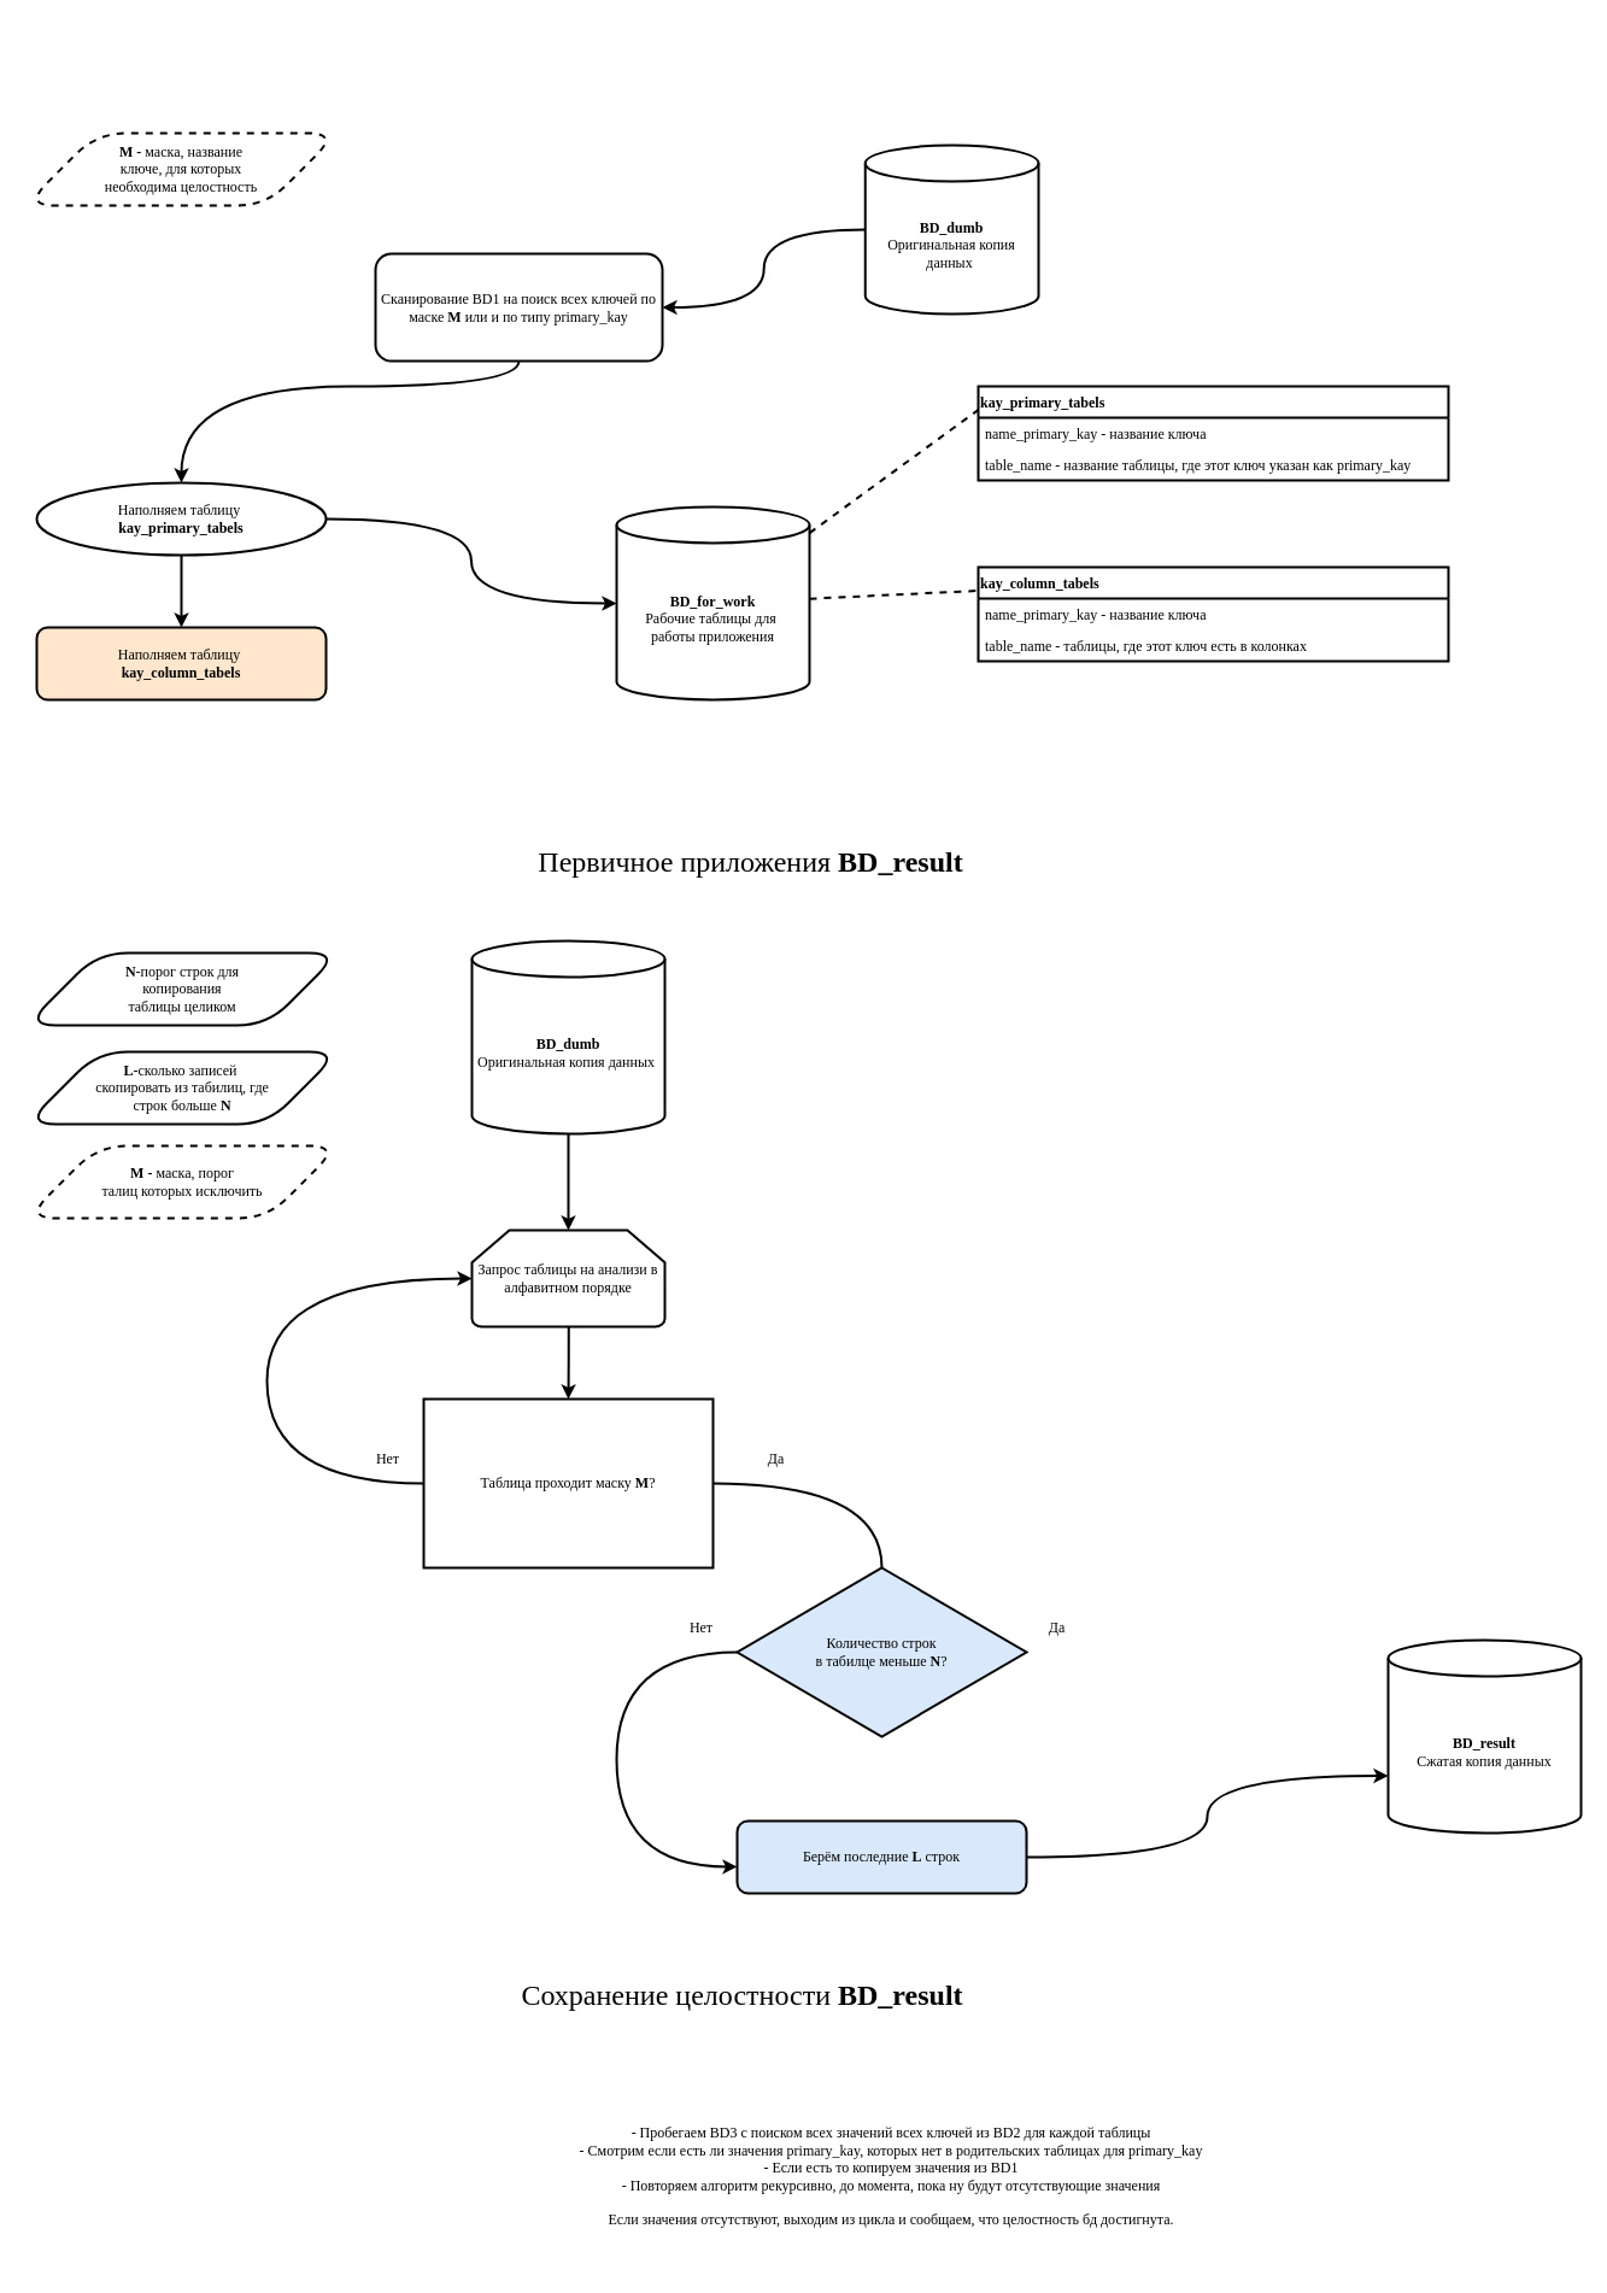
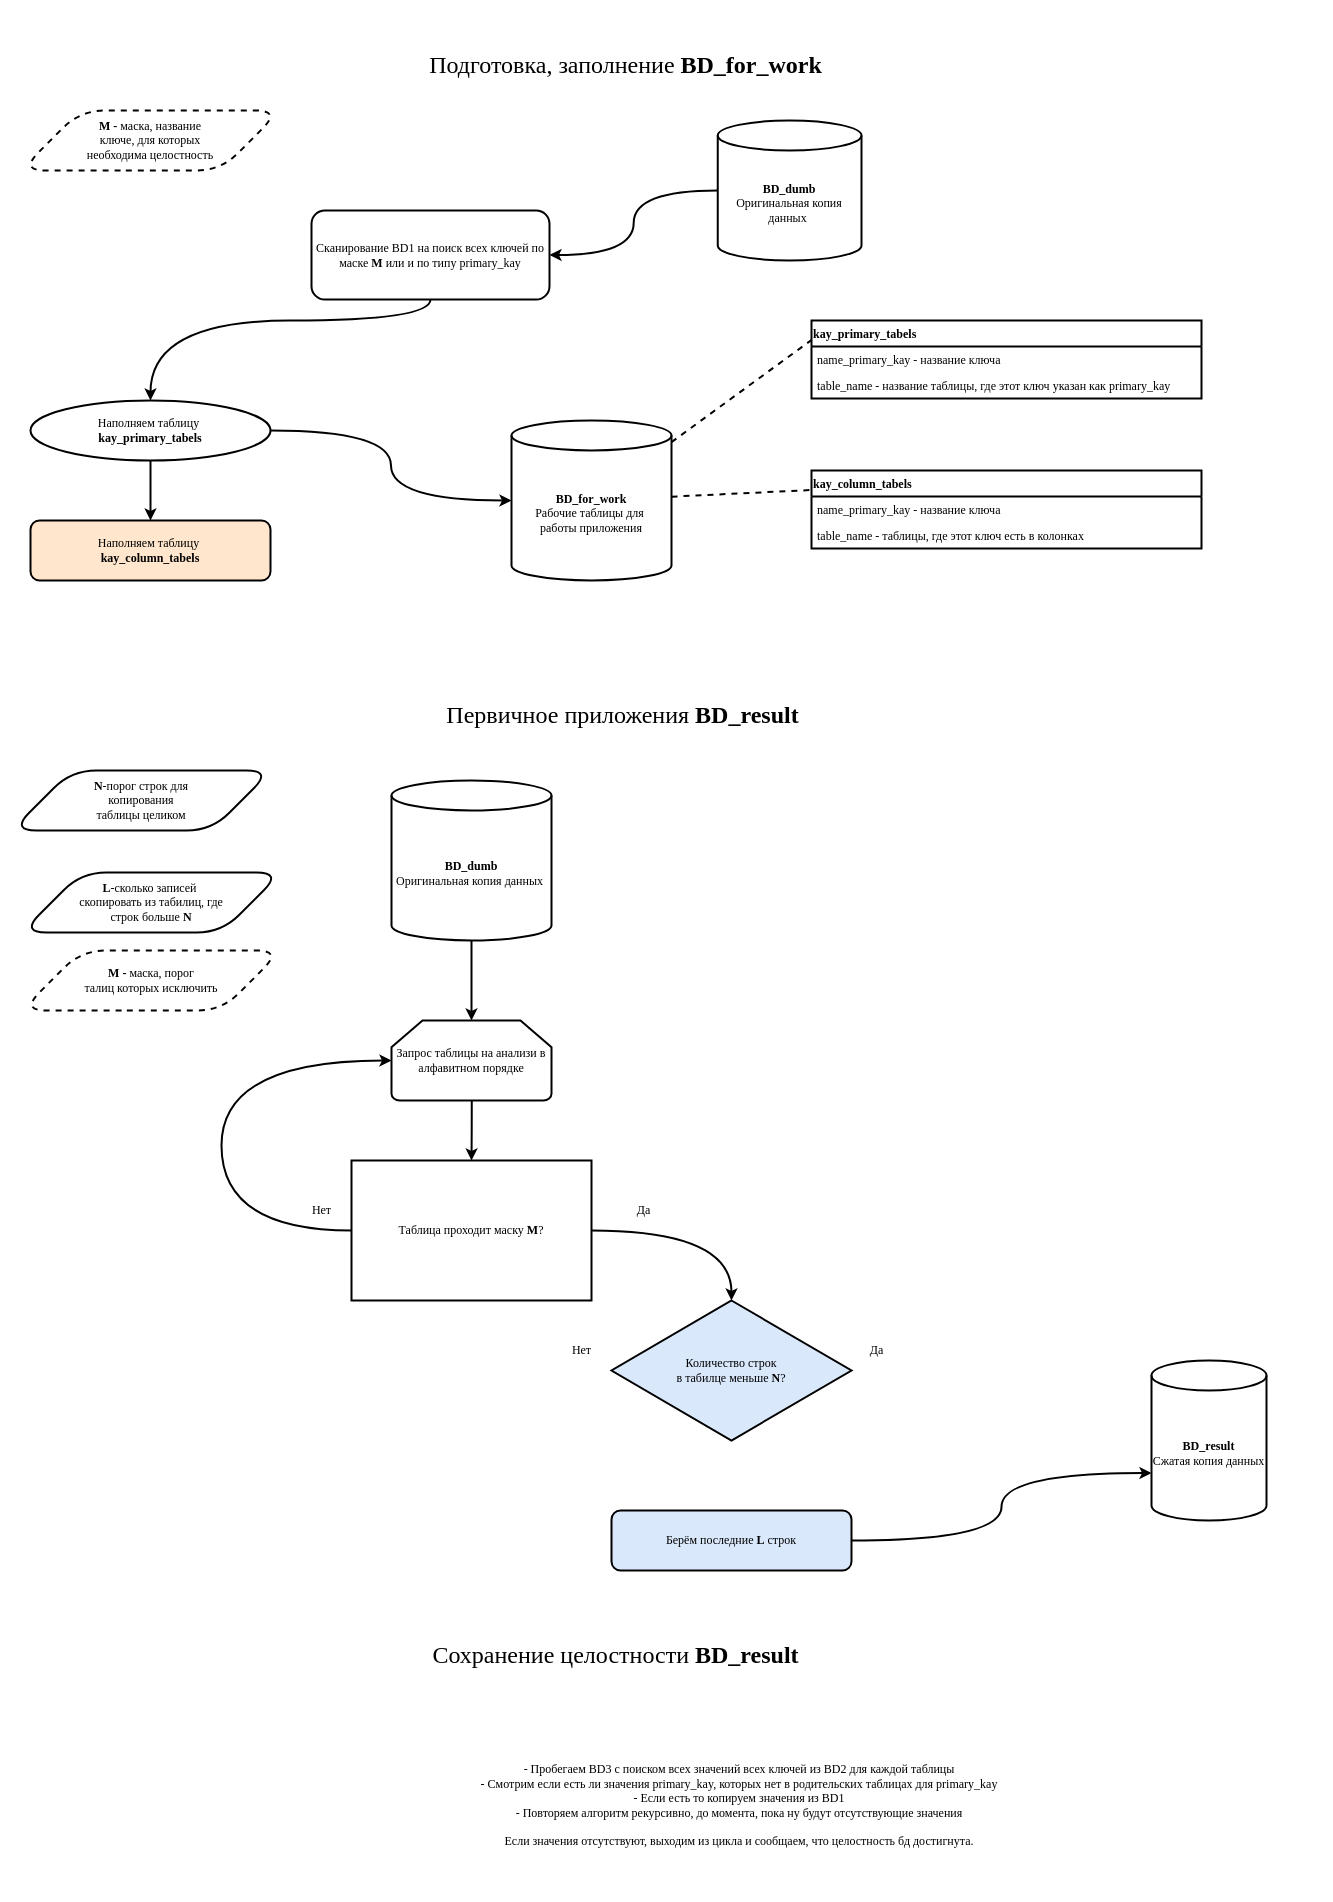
  <mxCell id="0" />
  <mxCell id="1" parent="0" />
  <mxCell id="2" value="Сканирование BD1 на поиск всех ключей по маске &lt;b&gt;M&lt;/b&gt; или и по типу primary_kay" style="rounded=1;whiteSpace=wrap;html=1;fontSize=12;glass=0;strokeWidth=2;shadow=0;fontFamily=Verdana;" parent="1" vertex="1"><mxGeometry x="311" y="210" width="238" height="89" as="geometry" /></mxCell>
  <mxCell id="3" style="edgeStyle=orthogonalEdgeStyle;curved=1;rounded=0;orthogonalLoop=1;jettySize=auto;html=1;entryX=0.5;entryY=0;entryDx=0;entryDy=0;fontFamily=Verdana;strokeWidth=2;exitX=0.5;exitY=1;exitDx=0;exitDy=0;" parent="1" source="2" target="10" edge="1"><mxGeometry relative="1" as="geometry"><Array as="points"><mxPoint x="430" y="320" /><mxPoint x="150" y="320" /></Array></mxGeometry></mxCell>
  <mxCell id="4" style="edgeStyle=orthogonalEdgeStyle;curved=1;rounded=0;orthogonalLoop=1;jettySize=auto;html=1;entryX=1;entryY=0.5;entryDx=0;entryDy=0;shadow=0;strokeWidth=2;fontFamily=Verdana;" edge="1" parent="1" source="5" target="2"><mxGeometry relative="1" as="geometry" /></mxCell>
  <mxCell id="5" value="&lt;b&gt;BD_dumb&lt;/b&gt;&lt;br&gt;Оригинальная копия данных&amp;nbsp;" style="shape=cylinder3;whiteSpace=wrap;html=1;boundedLbl=1;backgroundOutline=1;size=15;fontFamily=Verdana;strokeWidth=2;" parent="1" vertex="1"><mxGeometry x="717.25" y="120" width="143.75" height="140" as="geometry" /></mxCell>
  <mxCell id="6" value="&lt;b&gt;BD_for_work&lt;br&gt;&lt;/b&gt;Рабочие таблицы для&amp;nbsp;&lt;br&gt;работы приложения" style="shape=cylinder3;whiteSpace=wrap;html=1;boundedLbl=1;backgroundOutline=1;size=15;fontFamily=Verdana;strokeWidth=2;" parent="1" vertex="1"><mxGeometry x="511" y="420" width="160" height="160" as="geometry" /></mxCell>
- <mxCell id="7" value="&lt;b&gt;BD_result&lt;/b&gt;&lt;br&gt;Сжатая копия данных" style="shape=cylinder3;whiteSpace=wrap;html=1;boundedLbl=1;backgroundOutline=1;size=15;fontFamily=Verdana;strokeWidth=2;" parent="1" vertex="1"><mxGeometry x="1151" y="1360" width="160" height="160" as="geometry" /></mxCell>
+ <mxCell id="7" value="&lt;b&gt;BD_result&lt;/b&gt;&lt;br&gt;Сжатая копия данных" style="shape=cylinder3;whiteSpace=wrap;html=1;boundedLbl=1;backgroundOutline=1;size=15;fontFamily=Verdana;strokeWidth=2;" parent="1" vertex="1"><mxGeometry x="1151" y="1360" width="115" height="160" as="geometry" /></mxCell>
  <mxCell id="8" style="edgeStyle=orthogonalEdgeStyle;curved=1;rounded=0;orthogonalLoop=1;jettySize=auto;html=1;entryX=0;entryY=0.5;entryDx=0;entryDy=0;entryPerimeter=0;fontFamily=Verdana;strokeWidth=2;" parent="1" source="10" target="6" edge="1"><mxGeometry relative="1" as="geometry" /></mxCell>
  <mxCell id="9" style="edgeStyle=orthogonalEdgeStyle;curved=1;rounded=0;orthogonalLoop=1;jettySize=auto;html=1;entryX=0.5;entryY=0;entryDx=0;entryDy=0;fontFamily=Verdana;strokeWidth=2;" parent="1" source="10" target="14" edge="1"><mxGeometry relative="1" as="geometry" /></mxCell>
  <mxCell id="10" value="Наполняем таблицу&amp;nbsp;&lt;br&gt;&lt;span style=&quot;font-weight: 700 ; text-align: left&quot;&gt;kay_primary_tabels&lt;/span&gt;" style="ellipse;whiteSpace=wrap;html=1;shadow=0;strokeWidth=2;glass=0;fontFamily=Verdana;" parent="1" vertex="1"><mxGeometry x="30" y="400" width="240" height="60" as="geometry" /></mxCell>
  <mxCell id="11" value="kay_primary_tabels" style="swimlane;fontStyle=1;childLayout=stackLayout;horizontal=1;startSize=26;fillColor=none;horizontalStack=0;resizeParent=1;resizeParentMax=0;resizeLast=0;collapsible=1;marginBottom=0;align=left;fontFamily=Verdana;strokeWidth=2;" parent="1" vertex="1"><mxGeometry x="811" y="320" width="390" height="78" as="geometry" /></mxCell>
  <mxCell id="12" value="name_primary_kay - название ключа" style="text;strokeColor=none;fillColor=none;align=left;verticalAlign=top;spacingLeft=4;spacingRight=4;overflow=hidden;rotatable=0;points=[[0,0.5],[1,0.5]];portConstraint=eastwest;fontFamily=Verdana;strokeWidth=2;" parent="11" vertex="1"><mxGeometry y="26" width="390" height="26" as="geometry" /></mxCell>
  <mxCell id="13" value="table_name - название таблицы, где этот ключ указан как primary_kay" style="text;strokeColor=none;fillColor=none;align=left;verticalAlign=top;spacingLeft=4;spacingRight=4;overflow=hidden;rotatable=0;points=[[0,0.5],[1,0.5]];portConstraint=eastwest;fontFamily=Verdana;strokeWidth=2;" parent="11" vertex="1"><mxGeometry y="52" width="390" height="26" as="geometry" /></mxCell>
  <mxCell id="14" value="Наполняем таблицу&amp;nbsp;&lt;br&gt;&lt;span style=&quot;font-weight: 700 ; text-align: left&quot;&gt;kay_column_tabels&lt;/span&gt;" style="whiteSpace=wrap;html=1;rounded=1;shadow=0;strokeWidth=2;glass=0;fontFamily=Verdana;fillColor=#ffe6cc;" parent="1" vertex="1"><mxGeometry x="30" y="520" width="240" height="60" as="geometry" /></mxCell>
  <mxCell id="15" value="" style="endArrow=none;dashed=1;html=1;entryX=0;entryY=0.25;entryDx=0;entryDy=0;fontFamily=Verdana;strokeWidth=2;" parent="1" source="6" target="11" edge="1"><mxGeometry width="50" height="50" relative="1" as="geometry"><mxPoint x="701" y="428" as="sourcePoint" /><mxPoint x="751" y="378" as="targetPoint" /></mxGeometry></mxCell>
  <mxCell id="16" value="kay_column_tabels" style="swimlane;fontStyle=1;childLayout=stackLayout;horizontal=1;startSize=26;fillColor=none;horizontalStack=0;resizeParent=1;resizeParentMax=0;resizeLast=0;collapsible=1;marginBottom=0;align=left;fontFamily=Verdana;strokeWidth=2;" parent="1" vertex="1"><mxGeometry x="811" y="470" width="390" height="78" as="geometry" /></mxCell>
  <mxCell id="17" value="name_primary_kay - название ключа" style="text;strokeColor=none;fillColor=none;align=left;verticalAlign=top;spacingLeft=4;spacingRight=4;overflow=hidden;rotatable=0;points=[[0,0.5],[1,0.5]];portConstraint=eastwest;fontFamily=Verdana;strokeWidth=2;" parent="16" vertex="1"><mxGeometry y="26" width="390" height="26" as="geometry" /></mxCell>
  <mxCell id="18" value="table_name - таблицы, где этот ключ есть в колонках" style="text;strokeColor=none;fillColor=none;align=left;verticalAlign=top;spacingLeft=4;spacingRight=4;overflow=hidden;rotatable=0;points=[[0,0.5],[1,0.5]];portConstraint=eastwest;fontFamily=Verdana;strokeWidth=2;" parent="16" vertex="1"><mxGeometry y="52" width="390" height="26" as="geometry" /></mxCell>
  <mxCell id="19" value="" style="endArrow=none;dashed=1;html=1;entryX=0;entryY=0.25;entryDx=0;entryDy=0;fontFamily=Verdana;strokeWidth=2;" parent="1" source="6" target="16" edge="1"><mxGeometry width="50" height="50" relative="1" as="geometry"><mxPoint x="684.75" y="454.572" as="sourcePoint" /><mxPoint x="821" y="349.5" as="targetPoint" /></mxGeometry></mxCell>
  <mxCell id="20" style="edgeStyle=orthogonalEdgeStyle;curved=1;rounded=0;orthogonalLoop=1;jettySize=auto;html=1;fontFamily=Verdana;strokeWidth=2;" edge="1" parent="1" target="31"><mxGeometry relative="1" as="geometry"><mxPoint x="471" y="1050" as="sourcePoint" /></mxGeometry></mxCell>
+ <mxCell id="21" value="&lt;span style=&quot;font-weight: normal&quot;&gt;Подготовка, заполнение&lt;/span&gt;&amp;nbsp;BD_for_work" style="text;strokeColor=none;fillColor=none;html=1;fontSize=24;fontStyle=1;verticalAlign=middle;align=center;fontFamily=Verdana;strokeWidth=2;" parent="1" vertex="1"><mxGeometry x="311" width="627.5" height="90" as="geometry" y="20" /></mxCell>
  <mxCell id="22" value="&lt;span style=&quot;font-weight: normal&quot;&gt;Первичное приложения&lt;/span&gt; BD_result&amp;nbsp;" style="text;strokeColor=none;fillColor=none;html=1;fontSize=24;fontStyle=1;verticalAlign=middle;align=center;fontFamily=Verdana;strokeWidth=2;" parent="1" vertex="1"><mxGeometry x="358.5" y="670" width="532.5" height="90" as="geometry" /></mxCell>
  <mxCell id="23" value="&lt;span style=&quot;font-weight: normal&quot;&gt;Сохранение целостности&lt;/span&gt; BD_result" style="text;strokeColor=none;fillColor=none;html=1;fontSize=24;fontStyle=1;verticalAlign=middle;align=center;fontFamily=Verdana;strokeWidth=2;" parent="1" vertex="1"><mxGeometry x="356.62" y="1610" width="516.26" height="90" as="geometry" /></mxCell>
  <mxCell id="24" style="edgeStyle=orthogonalEdgeStyle;curved=1;rounded=0;orthogonalLoop=1;jettySize=auto;html=1;fontFamily=Verdana;strokeWidth=2;" edge="1" parent="1" source="25" target="33"><mxGeometry relative="1" as="geometry" /></mxCell>
  <mxCell id="25" value="&lt;b&gt;BD_dumb&lt;/b&gt;&lt;br&gt;Оригинальная копия данных&amp;nbsp;" style="shape=cylinder3;whiteSpace=wrap;html=1;boundedLbl=1;backgroundOutline=1;size=15;fontFamily=Verdana;strokeWidth=2;" parent="1" vertex="1"><mxGeometry x="391" y="780" width="160" height="160" as="geometry" /></mxCell>
- <mxCell id="26" value="&lt;b&gt;N&lt;/b&gt;-порог строк для &lt;br&gt;копирования &lt;br&gt;таблицы целиком" style="shape=parallelogram;html=1;strokeWidth=2;perimeter=parallelogramPerimeter;whiteSpace=wrap;rounded=1;arcSize=50;size=0.23;gradientColor=none;align=center;fontFamily=Verdana;" vertex="1" parent="1"><mxGeometry x="21" y="790" width="260" height="60" as="geometry" /></mxCell>
+ <mxCell id="26" value="&lt;b&gt;N&lt;/b&gt;-порог строк для &lt;br&gt;копирования &lt;br&gt;таблицы целиком" style="shape=parallelogram;html=1;strokeWidth=2;perimeter=parallelogramPerimeter;whiteSpace=wrap;rounded=1;arcSize=50;size=0.23;gradientColor=none;align=center;fontFamily=Verdana;" vertex="1" parent="1"><mxGeometry x="11" y="770" width="260" height="60" as="geometry" /></mxCell>
  <mxCell id="27" value="&lt;b&gt;L&lt;/b&gt;-сколько записей&amp;nbsp;&lt;br&gt;скопировать&amp;nbsp;из табилиц,&amp;nbsp;где &lt;br&gt;строк больше&amp;nbsp;&lt;b&gt;N&lt;/b&gt;" style="shape=parallelogram;html=1;strokeWidth=2;perimeter=parallelogramPerimeter;whiteSpace=wrap;rounded=1;arcSize=50;size=0.23;gradientColor=none;align=center;fontFamily=Verdana;" vertex="1" parent="1"><mxGeometry x="21" y="872" width="260" height="60" as="geometry" /></mxCell>
  <mxCell id="28" value="&lt;b&gt;M - &lt;/b&gt;маска, порог &lt;br&gt;талиц которых исключить" style="shape=parallelogram;html=1;strokeWidth=2;perimeter=parallelogramPerimeter;whiteSpace=wrap;rounded=1;arcSize=50;size=0.23;gradientColor=none;align=center;fontFamily=Verdana;dashed=1;" vertex="1" parent="1"><mxGeometry x="21" y="950" width="260" height="60" as="geometry" /></mxCell>
  <mxCell id="29" style="edgeStyle=orthogonalEdgeStyle;curved=1;rounded=0;orthogonalLoop=1;jettySize=auto;html=1;shadow=0;strokeWidth=2;fontFamily=Verdana;entryX=0;entryY=0.5;entryDx=0;entryDy=0;entryPerimeter=0;" edge="1" parent="1" source="31" target="33"><mxGeometry relative="1" as="geometry"><Array as="points"><mxPoint x="221" y="1230" /><mxPoint x="221" y="1060" /></Array></mxGeometry></mxCell>
- <mxCell id="30" style="edgeStyle=orthogonalEdgeStyle;curved=1;rounded=0;orthogonalLoop=1;jettySize=auto;html=1;entryX=0.5;entryY=0;entryDx=0;entryDy=0;shadow=0;strokeWidth=2;fontFamily=Verdana;endArrow=none;" edge="1" parent="1" source="31" target="35"><mxGeometry relative="1" as="geometry" /></mxCell>
+ <mxCell id="30" style="edgeStyle=orthogonalEdgeStyle;curved=1;rounded=0;orthogonalLoop=1;jettySize=auto;html=1;entryX=0.5;entryY=0;entryDx=0;entryDy=0;shadow=0;strokeWidth=2;fontFamily=Verdana;" edge="1" parent="1" source="31" target="35"><mxGeometry relative="1" as="geometry" /></mxCell>
  <mxCell id="31" value="Таблица проходит маску&amp;nbsp;&lt;b&gt;M&lt;/b&gt;?" style="whiteSpace=wrap;html=1;fontFamily=Verdana;sketch=0;shadow=0;strokeWidth=2;rounded=0;" vertex="1" parent="1"><mxGeometry x="351" y="1160" width="240" height="140" as="geometry" /></mxCell>
  <mxCell id="32" value="Да" style="text;html=1;align=center;verticalAlign=middle;resizable=0;points=[];autosize=1;fontFamily=Verdana;strokeWidth=2;" vertex="1" parent="1"><mxGeometry x="861" y="1340" width="30" height="20" as="geometry" /></mxCell>
  <mxCell id="33" value="&lt;span&gt;Запрос таблицы на анализи в алфавитном порядке&lt;/span&gt;" style="strokeWidth=2;html=1;shape=mxgraph.flowchart.loop_limit;whiteSpace=wrap;rounded=0;shadow=0;sketch=0;gradientColor=none;fontFamily=Verdana;" vertex="1" parent="1"><mxGeometry x="391" y="1020" width="160" height="80" as="geometry" /></mxCell>
- <mxCell id="34" style="edgeStyle=orthogonalEdgeStyle;curved=1;rounded=0;orthogonalLoop=1;jettySize=auto;html=1;entryX=0;entryY=0.633;entryDx=0;entryDy=0;entryPerimeter=0;shadow=0;strokeWidth=2;fontFamily=Verdana;" edge="1" parent="1" source="35" target="39"><mxGeometry relative="1" as="geometry"><Array as="points"><mxPoint x="511" y="1370" /><mxPoint x="511" y="1548" /></Array></mxGeometry></mxCell>
  <mxCell id="35" value="Количество строк &lt;br&gt;в табилце меньше &lt;b&gt;N&lt;/b&gt;?" style="rhombus;whiteSpace=wrap;html=1;fontFamily=Verdana;rounded=0;sketch=0;shadow=0;strokeWidth=2;fillColor=#dae8fc;" vertex="1" parent="1"><mxGeometry x="611" y="1300" width="240" height="140" as="geometry" /></mxCell>
  <mxCell id="36" value="Нет" style="text;html=1;align=center;verticalAlign=middle;resizable=0;points=[];autosize=1;fontFamily=Verdana;strokeWidth=2;" vertex="1" parent="1"><mxGeometry x="301" y="1200" width="40" height="20" as="geometry" /></mxCell>
  <mxCell id="37" value="Да" style="text;html=1;align=center;verticalAlign=middle;resizable=0;points=[];autosize=1;fontFamily=Verdana;strokeWidth=2;" vertex="1" parent="1"><mxGeometry x="628" y="1200" width="30" height="20" as="geometry" /></mxCell>
  <mxCell id="38" style="edgeStyle=orthogonalEdgeStyle;curved=1;rounded=0;orthogonalLoop=1;jettySize=auto;html=1;entryX=0;entryY=0;entryDx=0;entryDy=112.5;entryPerimeter=0;shadow=0;strokeWidth=2;fontFamily=Verdana;" edge="1" parent="1" source="39" target="7"><mxGeometry relative="1" as="geometry" /></mxCell>
  <mxCell id="39" value="Берём последние &lt;b&gt;L&lt;/b&gt; строк" style="whiteSpace=wrap;html=1;rounded=1;shadow=0;strokeWidth=2;glass=0;fontFamily=Verdana;fillColor=#dae8fc;" vertex="1" parent="1"><mxGeometry x="611" y="1510" width="240" height="60" as="geometry" /></mxCell>
  <mxCell id="40" value="Нет" style="text;html=1;align=center;verticalAlign=middle;resizable=0;points=[];autosize=1;fontFamily=Verdana;strokeWidth=2;" vertex="1" parent="1"><mxGeometry x="561" y="1340" width="40" height="20" as="geometry" /></mxCell>
  <mxCell id="41" value="&lt;b&gt;M - &lt;/b&gt;маска, название &lt;br&gt;ключе, для которых &lt;br&gt;необходима целостность" style="shape=parallelogram;html=1;strokeWidth=2;perimeter=parallelogramPerimeter;whiteSpace=wrap;rounded=1;arcSize=50;size=0.23;gradientColor=none;align=center;fontFamily=Verdana;dashed=1;" vertex="1" parent="1"><mxGeometry x="20" y="110" width="260" height="60" as="geometry" /></mxCell>
  <mxCell id="42" value="&lt;div&gt;&lt;br&gt;&lt;/div&gt;&lt;div&gt;- Пробегаем BD3 с поиском всех значений всех ключей из BD2 для каждой таблицы&lt;/div&gt;&lt;div&gt;- Смотрим если есть ли значения primary_kay, которых нет в родительских таблицах для primary_kay&lt;/div&gt;&lt;div&gt;- Если есть то копируем значения из BD1&lt;/div&gt;&lt;div&gt;- Повторяем алгоритм рекурсивно, до момента, пока ну будут отсутствующие значения&lt;/div&gt;&lt;div&gt;&lt;br&gt;&lt;/div&gt;&lt;div&gt;Если значения отсутствуют, выходим из цикла и сообщаем, что целостность бд достигнута.&lt;/div&gt;&lt;div&gt;&lt;br&gt;&lt;/div&gt;" style="text;html=1;strokeColor=none;fillColor=none;align=center;verticalAlign=middle;whiteSpace=wrap;rounded=0;shadow=0;sketch=0;fontFamily=Verdana;" vertex="1" parent="1"><mxGeometry x="358.5" y="1730" width="760" height="150" as="geometry" /></mxCell>
